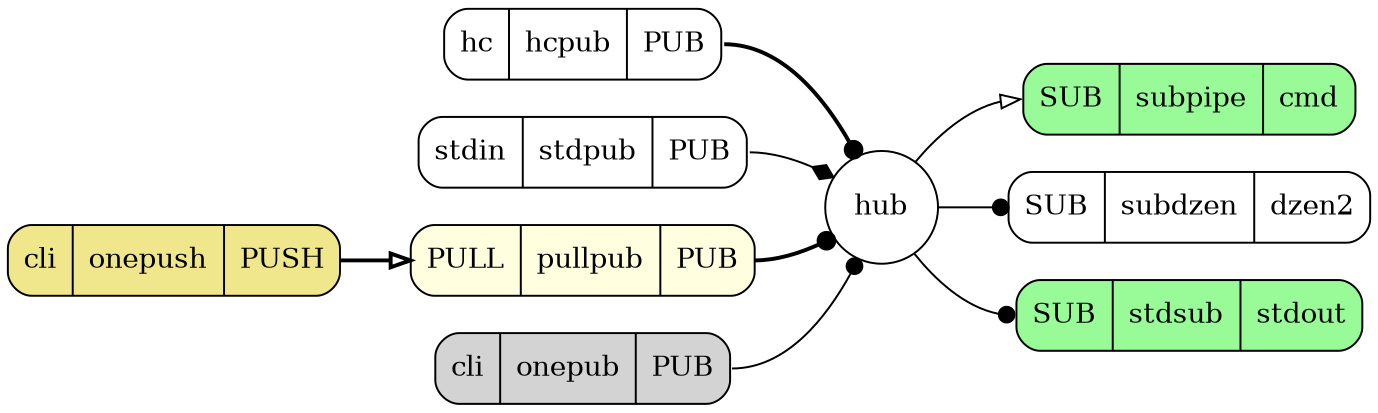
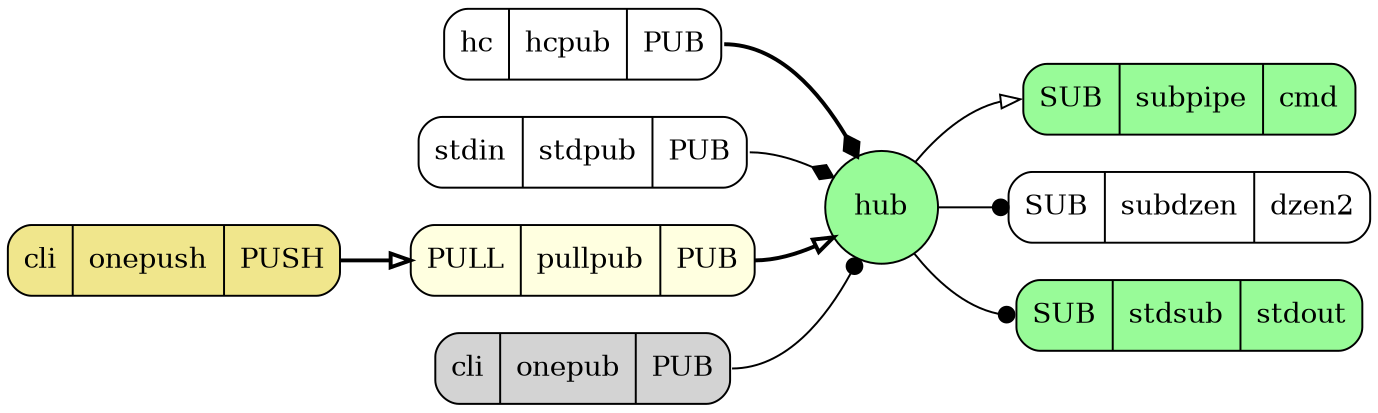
  digraph {
    rankdir=LR
    node [fillcolor=palegreen shape=Mrecord style=filled]
    edge [arrowhead=dot style=solid]
-   hub [fillcolor=white shape=circle]
+   hub [shape=circle]
    n2 [label="{<i>SUB|subpipe|cmd}"]
    n3 [fillcolor=white label="{<i>SUB|subdzen|dzen2}"]
    n4 [label="{<i>SUB|stdsub|<o>stdout}"]
    n5 [fillcolor=white label="{hc|hcpub|<o>PUB}"]
    n6 [fillcolor=white label="{<i>stdin|stdpub|<o>PUB}"]
    n7 [fillcolor=lightyellow label="{<i>PULL|pullpub|<o>PUB}"]
    n8 [fillcolor=lightgrey label="{<i>cli|onepub|<o>PUB}"]
    n9 [fillcolor=khaki label="{cli|onepush|<o>PUSH}"]
    hub -> n2 [arrowhead=onormal headport=i]
    hub -> n3 [headport=i]
    hub -> n4 [headport=i]
-   n5 -> hub [style=bold tailport=o]
+   n5 -> hub [arrowhead=diamond style=bold tailport=o]
    n6 -> hub [arrowhead=diamond tailport=o]
-   n7 -> hub [style=bold tailport=o]
+   n7 -> hub [arrowhead=onormal style=bold tailport=o]
    n8 -> hub [tailport=o]
    n9 -> n7 [arrowhead=onormal style=bold]
  }
